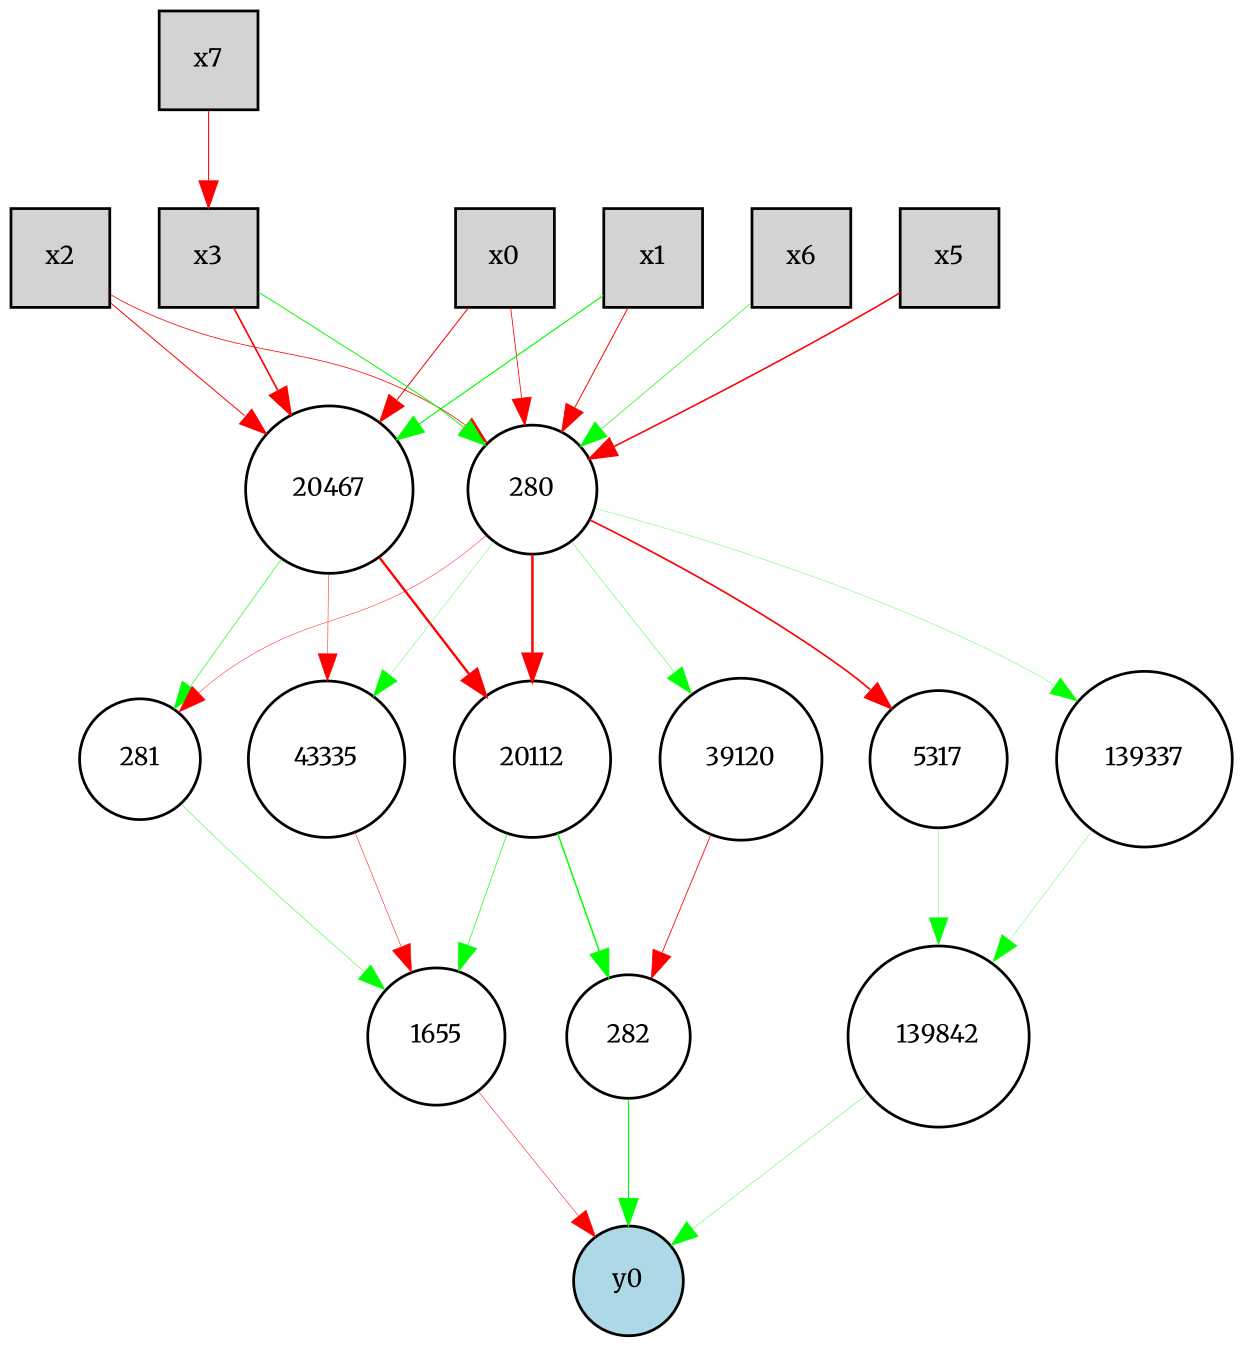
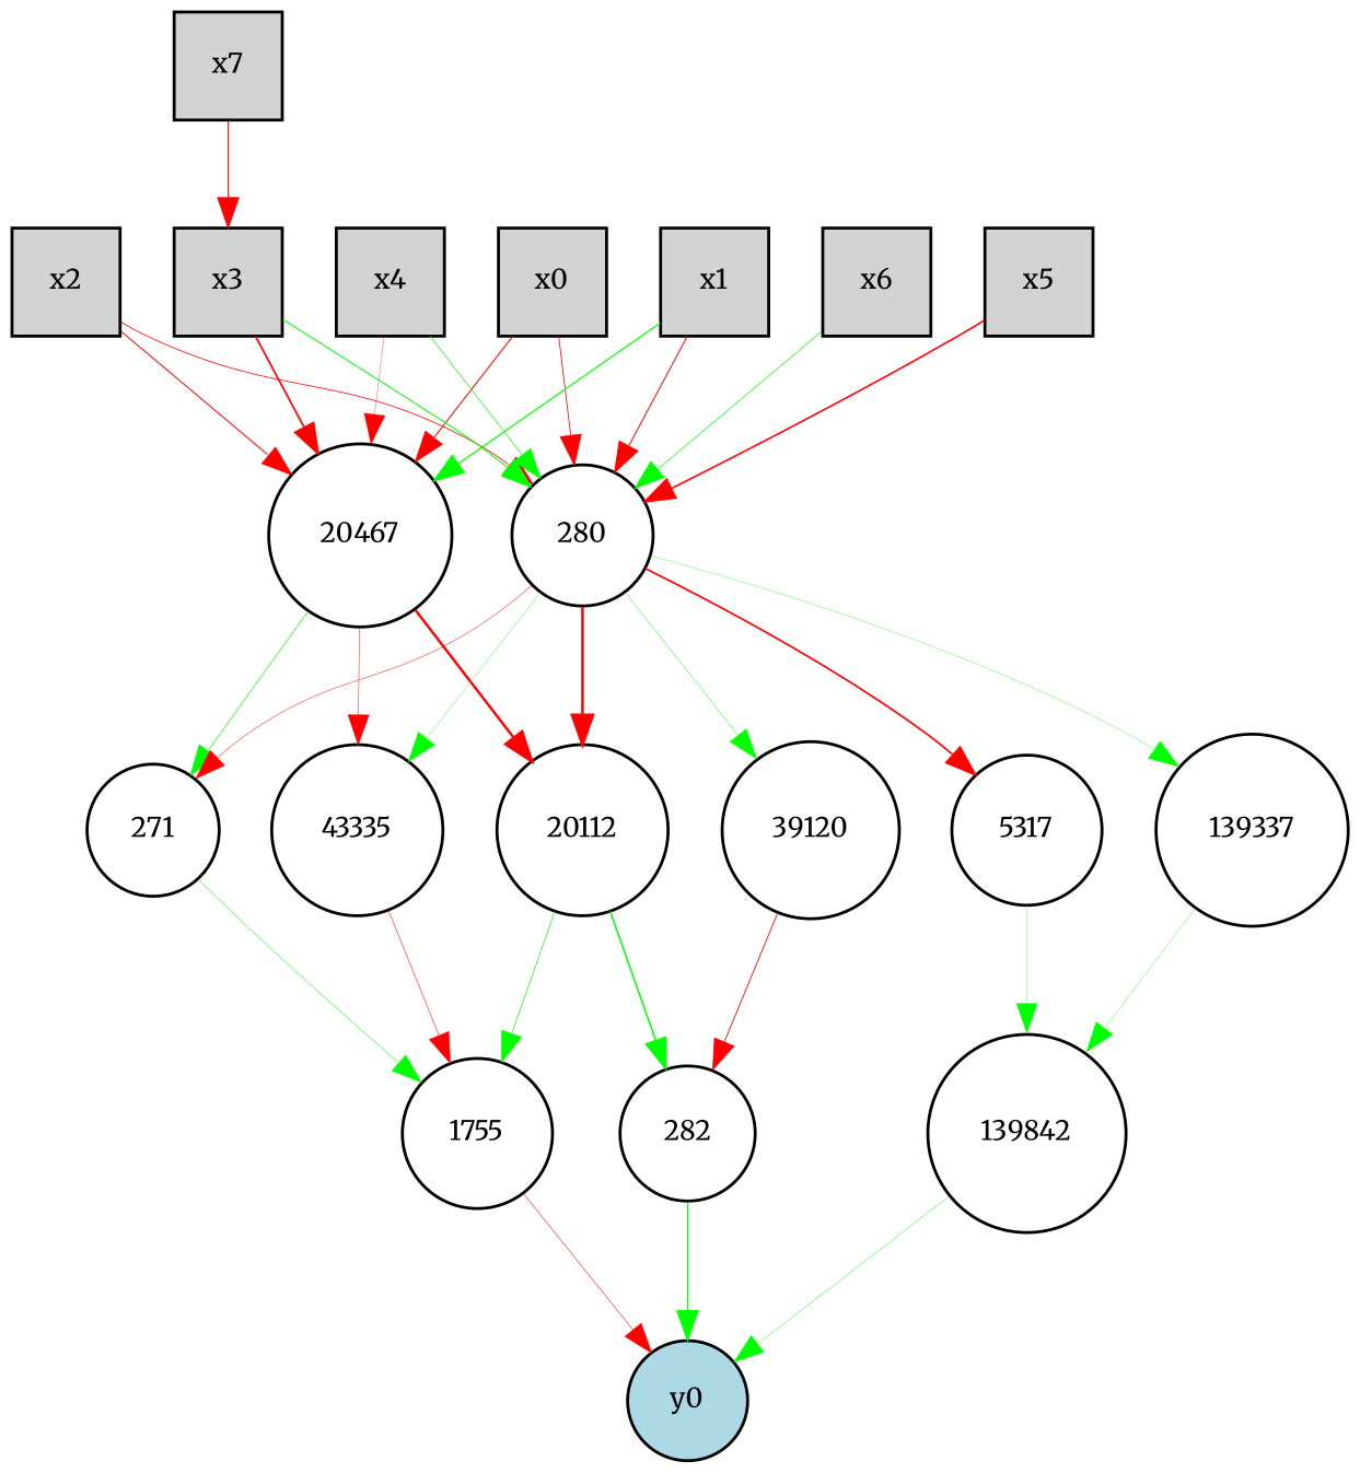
  digraph {
    fontname=Merriweather
    node [fillcolor=white fontname=Merriweather fontsize=9 shape=circle style=filled]
    edge [color=red fontname=Merriweather style=solid]
    x0 [fillcolor=lightgray height=0.5 shape=box width=0.5]
    n2 [height=0.1 label=20467 width=0.1]
    280 [height=0.1 width=0.1]
    43335 [height=0.1 width=0.1]
    20112 [height=0.1 width=0.1]
-   281 [height=0.1 width=0.1]
+   281 [height=0.1 width=0.1 label=271]
    5317 [height=0.1 width=0.1]
    139337 [height=0.1 width=0.1]
    39120 [height=0.1 width=0.1]
    x1 [fillcolor=lightgray height=0.5 shape=box width=0.5]
    x2 [fillcolor=lightgray height=0.5 shape=box width=0.5]
    x3 [fillcolor=lightgray height=0.5 shape=box width=0.5]
+   x4 [fillcolor=lightgray height=0.5 shape=box width=0.5]
    x5 [fillcolor=lightgray height=0.5 shape=box width=0.5]
    x6 [fillcolor=lightgray height=0.5 shape=box width=0.5]
    x7 [fillcolor=lightgray height=0.5 shape=box width=0.5]
    y0 [fillcolor=lightblue height=0.1 width=0.1]
    n18 [height=0.1 label=139842 width=0.1]
-   1655 [height=0.1 width=0.1]
+   1655 [height=0.1 width=0.1 label=1755]
    282 [height=0.1 width=0.1]
    x0 -> n2 [penwidth=0.3696490457052497]
    x0 -> 280 [penwidth=0.29057318970811274]
    n2 -> 43335 [penwidth=0.1719745337460403]
    n2 -> 20112 [penwidth=0.8609554005425807]
    n2 -> 281 [color=green penwidth=0.23538000709296725]
    280 -> 43335 [color=green penwidth=0.1165022544553033]
    280 -> 20112 [penwidth=0.9]
    280 -> 281 [penwidth=0.16040613388434669]
    280 -> 5317 [penwidth=0.6051820139468763]
    280 -> 139337 [color=green penwidth=0.1170718656416713]
    280 -> 39120 [color=green penwidth=0.14610155997259924]
    43335 -> 1655 [penwidth=0.18627818882537833]
    20112 -> 1655 [color=green penwidth=0.24058929860723174]
    20112 -> 282 [color=green penwidth=0.5391354207779472]
    281 -> 1655 [color=green penwidth=0.1675522010393754]
    5317 -> n18 [color=green penwidth=0.11040249865542323]
    139337 -> n18 [color=green penwidth=0.10747791998138687]
    39120 -> 282 [penwidth=0.30232130285534986]
    x1 -> n2 [color=green penwidth=0.4250117490638906]
    x1 -> 280 [penwidth=0.3573204763401372]
    x2 -> n2 [penwidth=0.36210622711114726]
    x2 -> 280 [penwidth=0.2786851644293262]
    x3 -> n2 [penwidth=0.6026482196323989]
    x3 -> 280 [color=green penwidth=0.36426786498265573]
+   x4 -> n2 [penwidth=0.11467058912146931]
+   x4 -> 280 [color=green penwidth=0.23356287160391914]
    x5 -> 280 [penwidth=0.5663064679148427]
    x6 -> 280 [color=green penwidth=0.23677646754662807]
    x7 -> x3 [penwidth=0.37358169974481614]
    n18 -> y0 [color=green penwidth=0.13593954326527785]
    1655 -> y0 [penwidth=0.18130028934389741]
    282 -> y0 [color=green penwidth=0.4104949075577744]
  }
